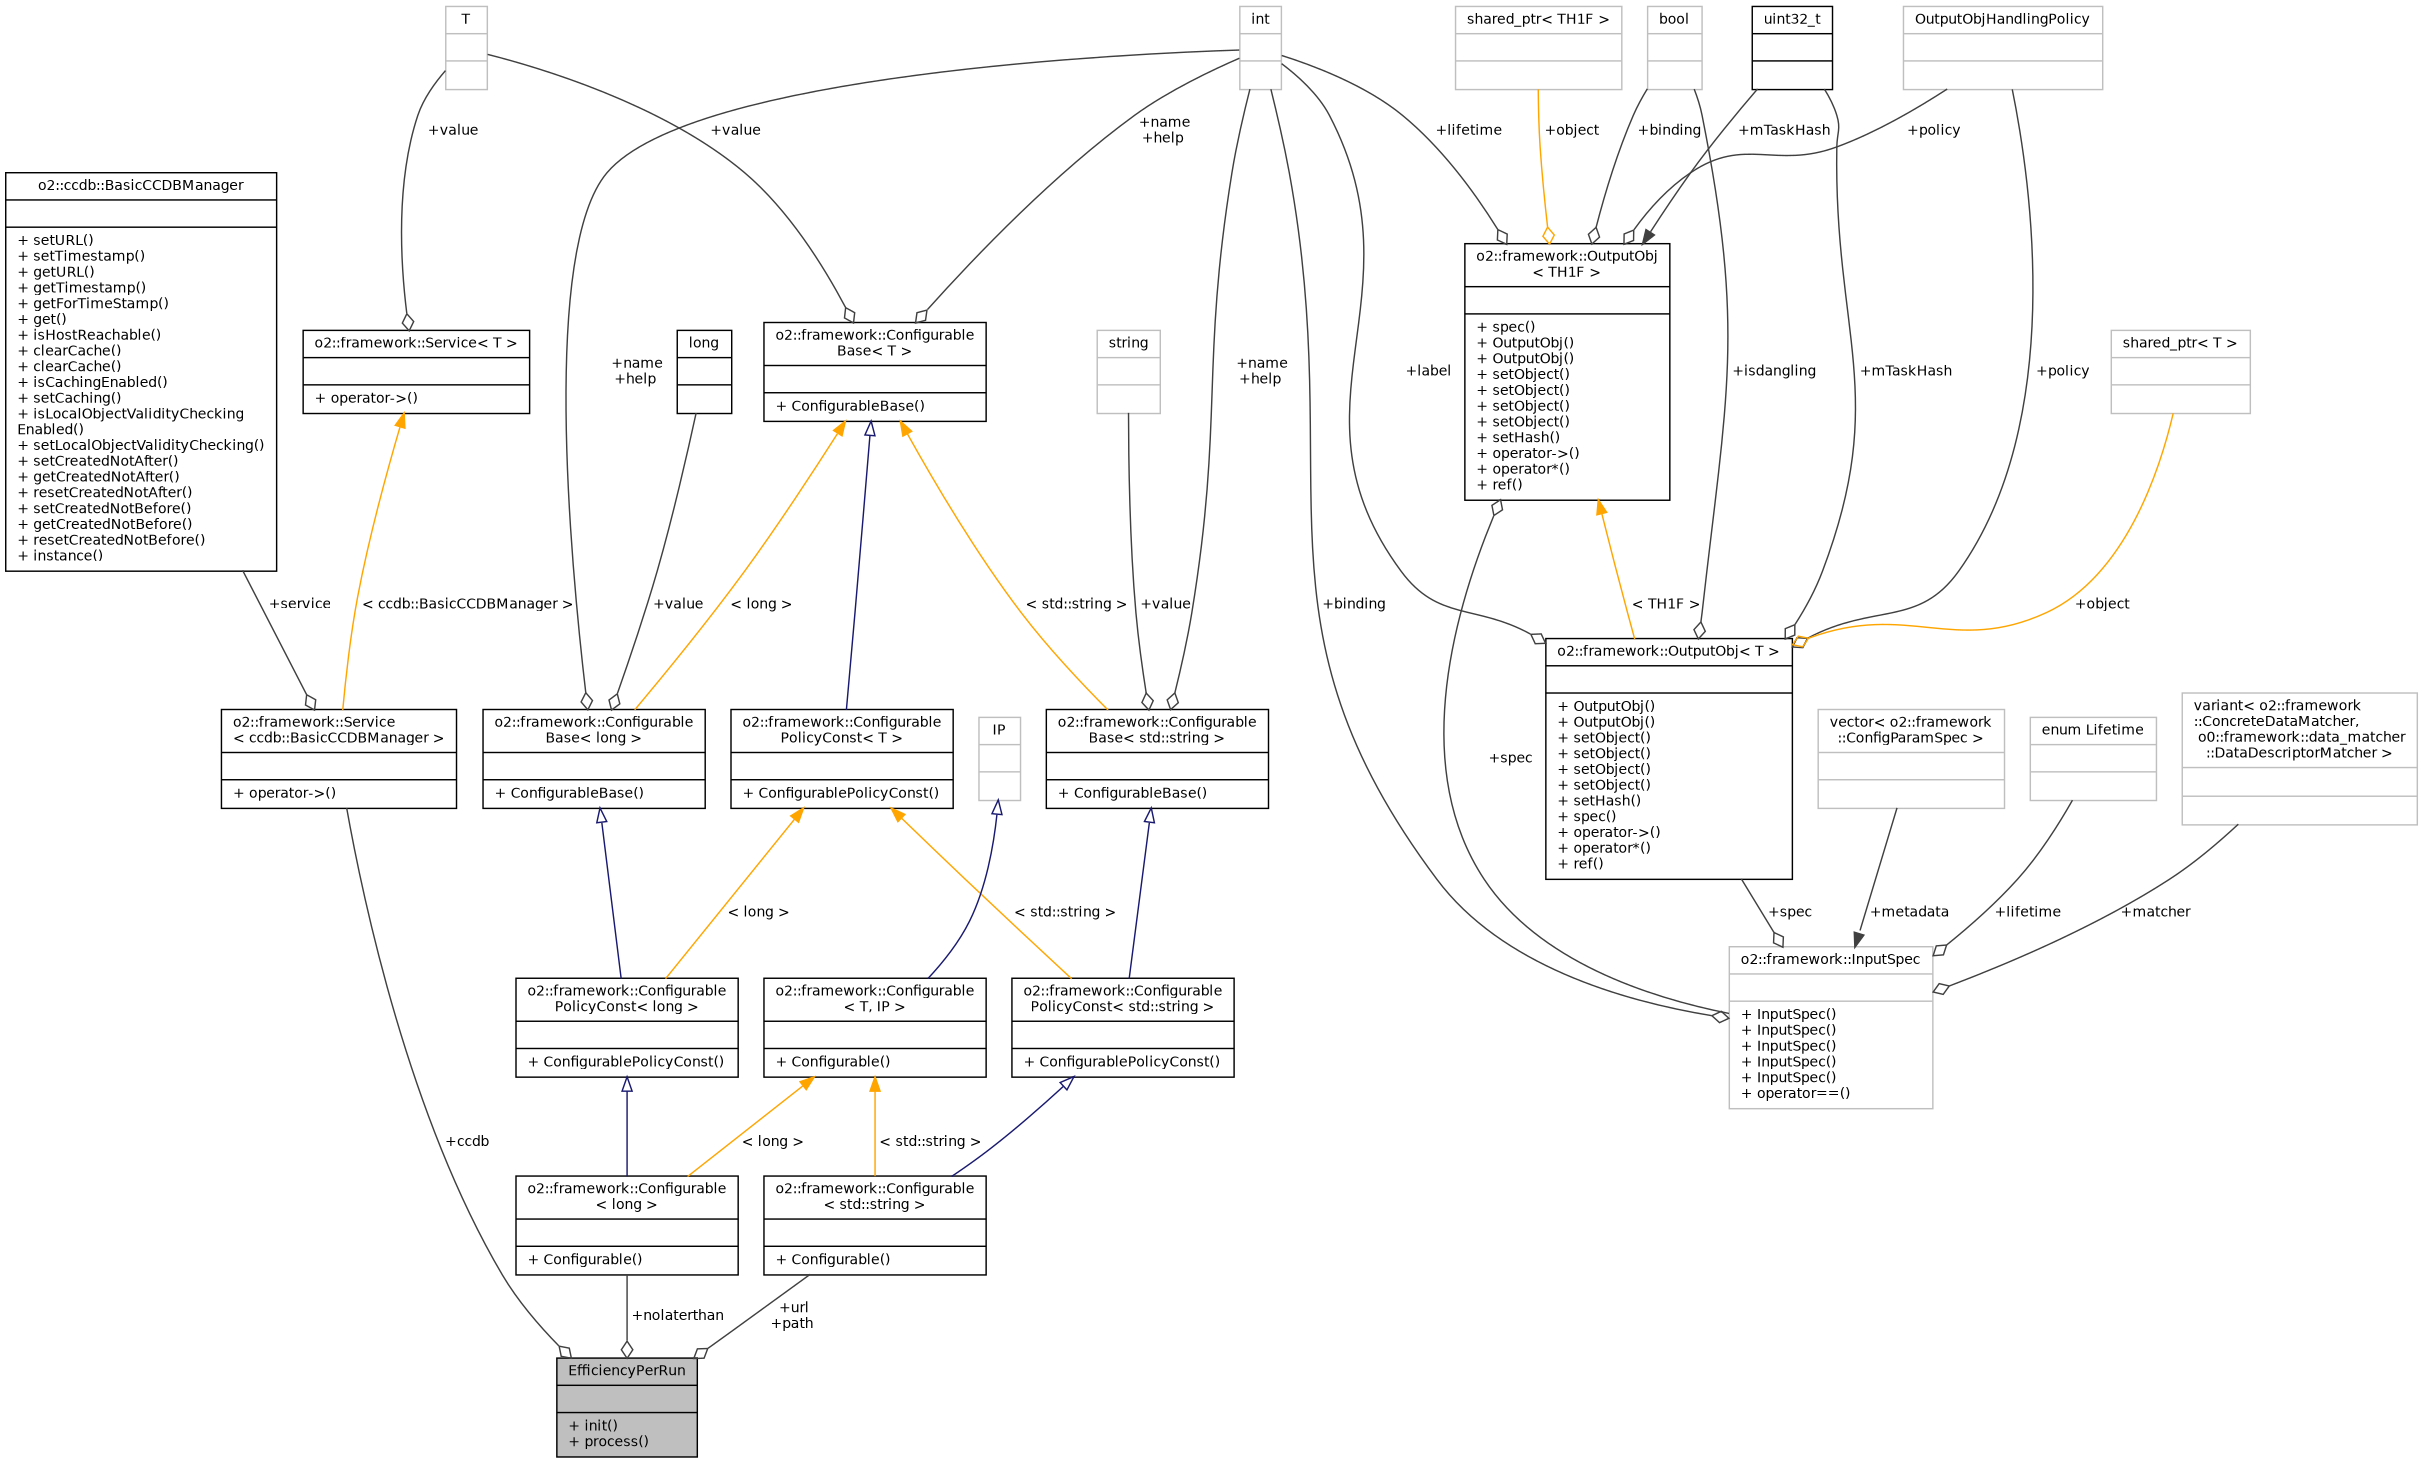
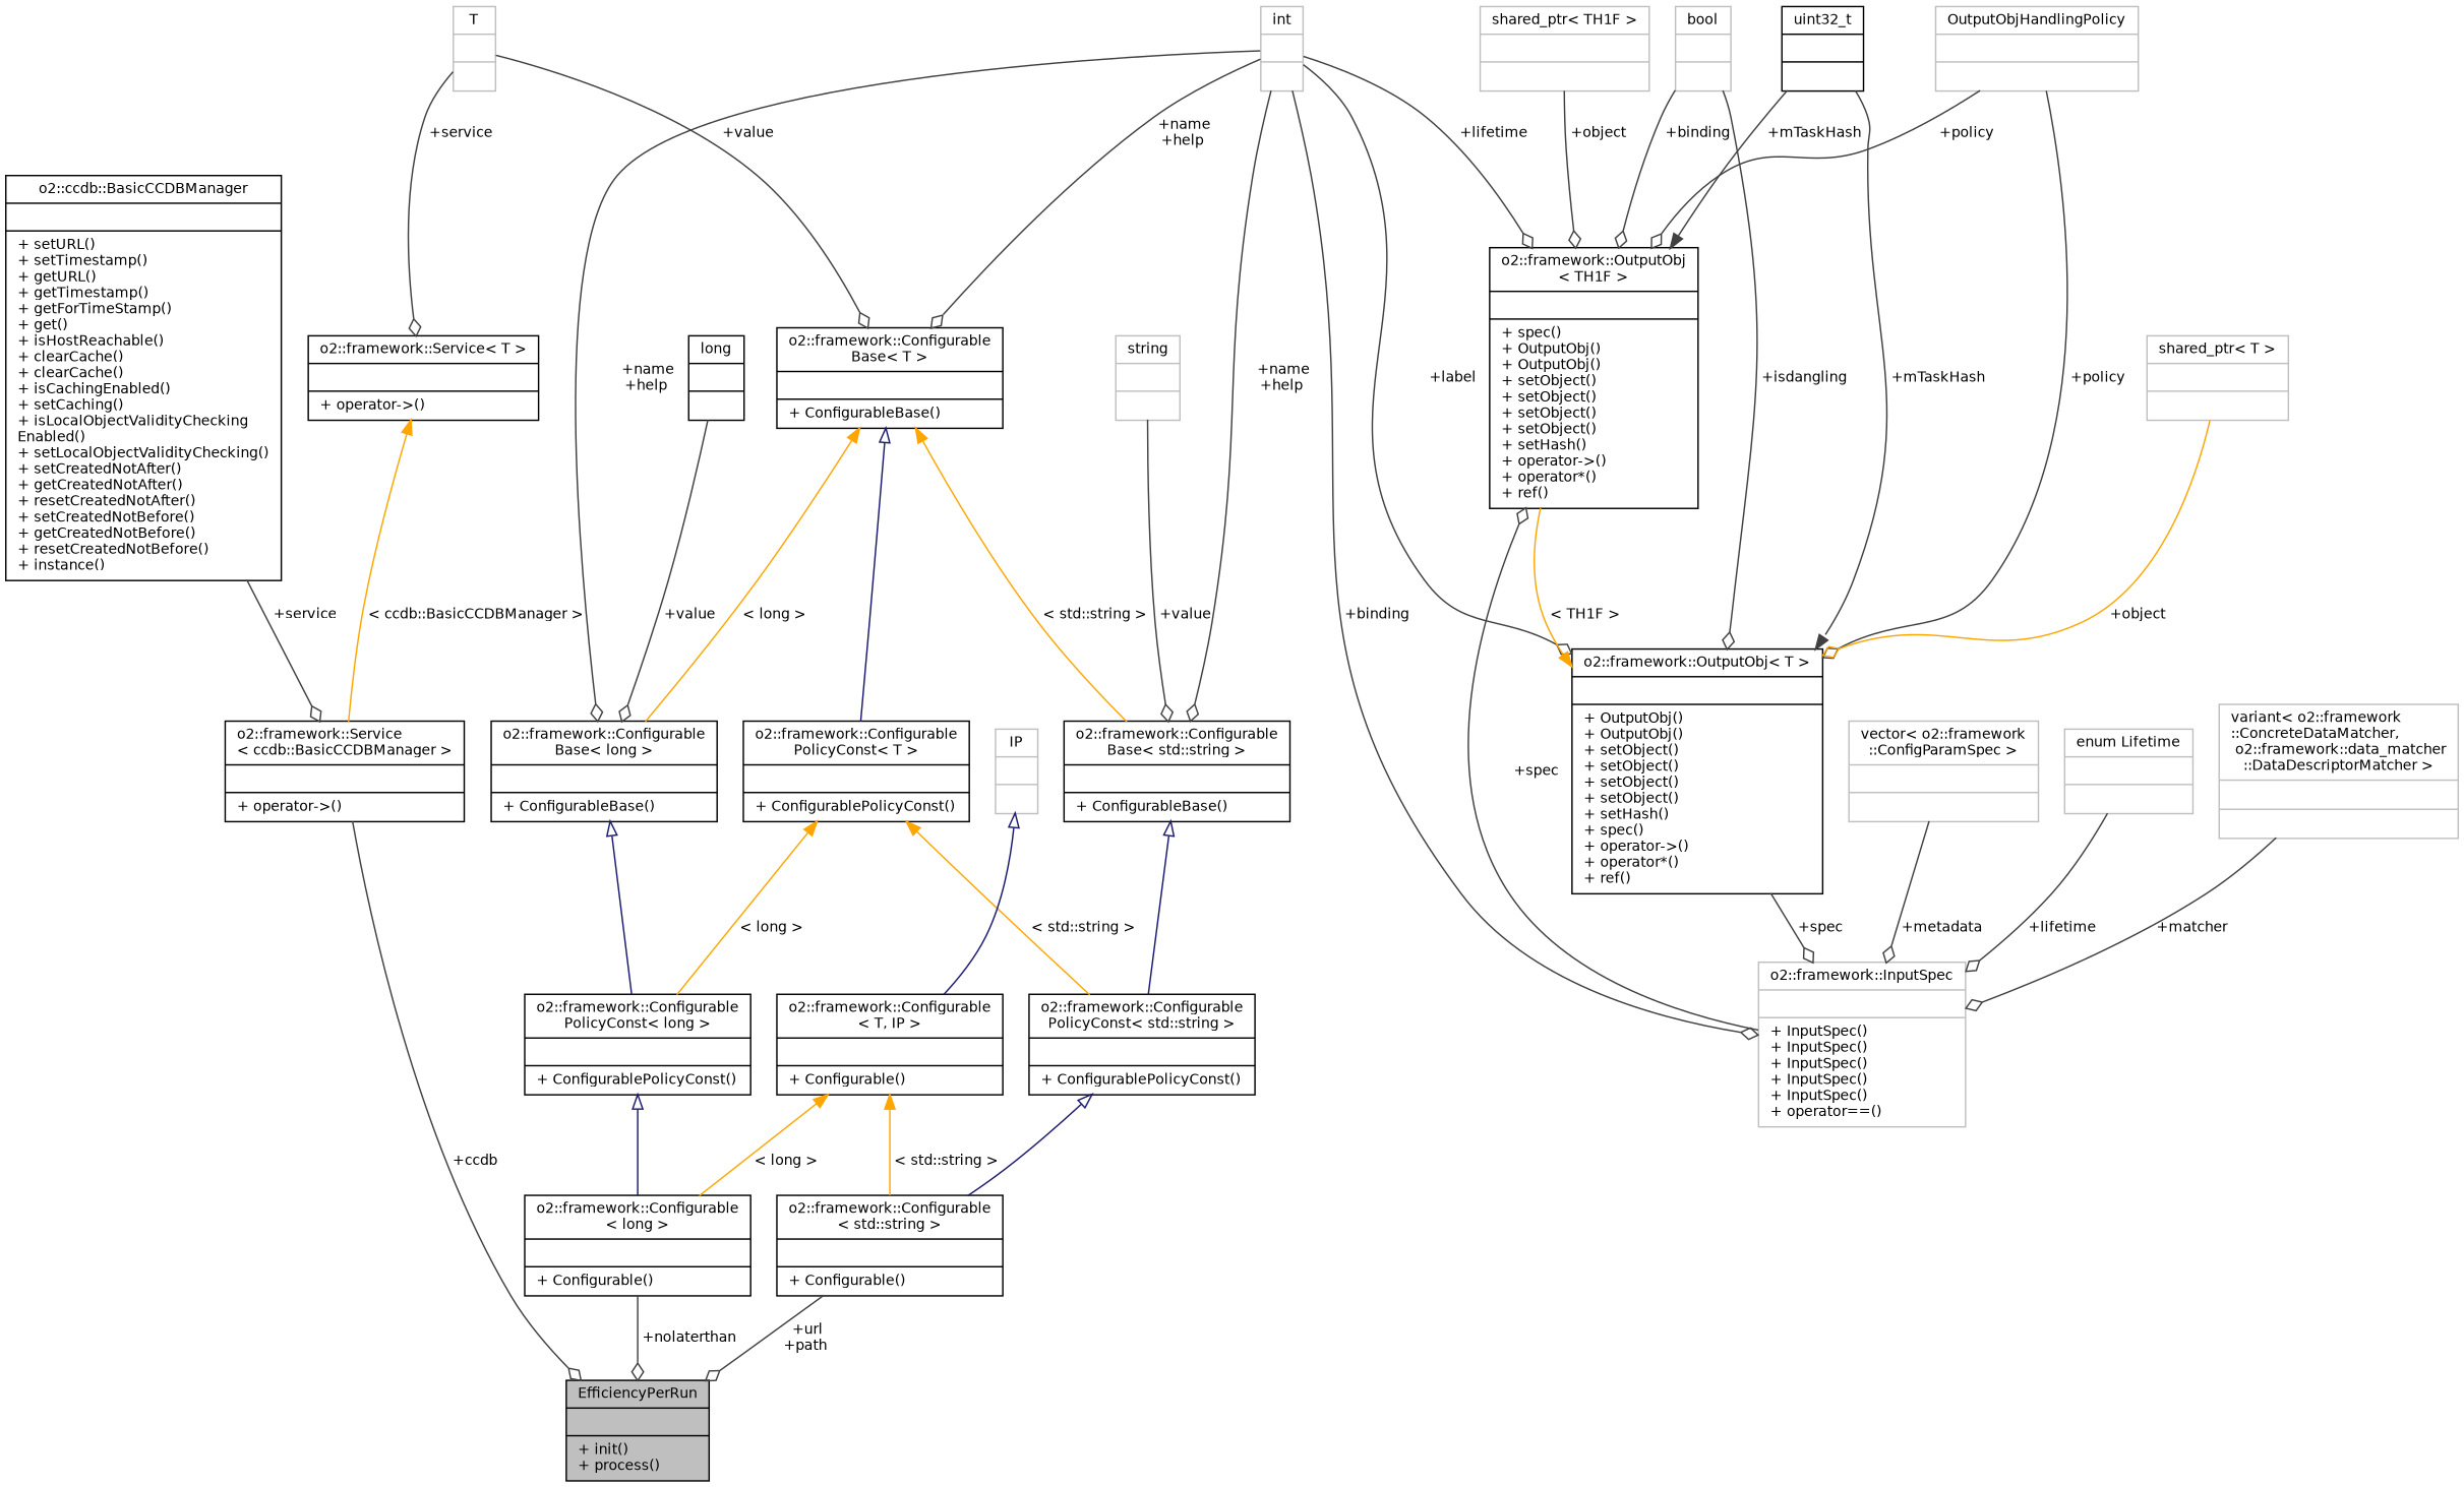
  digraph {
    node [color=black fontname=Helvetica fontsize=10 shape=record]
    edge [arrowhead=odiamond color=grey25 fontname=Helvetica fontsize=10 labelfontname=Helvetica labelfontsize=10 style=solid]
    n1 [fillcolor=grey75 fontcolor=black height=0.2 label="{EfficiencyPerRun\n||+ init()\l+ process()\l}" style=filled width=0.4]
    n2 [height=0.2 label="{o2::framework::Service\l\< ccdb::BasicCCDBManager \>\n||+ operator-\>()\l}" width=0.4]
    n3 [height=0.2 label="{o2::ccdb::BasicCCDBManager\n||+ setURL()\l+ setTimestamp()\l+ getURL()\l+ getTimestamp()\l+ getForTimeStamp()\l+ get()\l+ isHostReachable()\l+ clearCache()\l+ clearCache()\l+ isCachingEnabled()\l+ setCaching()\l+ isLocalObjectValidityChecking\lEnabled()\l+ setLocalObjectValidityChecking()\l+ setCreatedNotAfter()\l+ getCreatedNotAfter()\l+ resetCreatedNotAfter()\l+ setCreatedNotBefore()\l+ getCreatedNotBefore()\l+ resetCreatedNotBefore()\l+ instance()\l}" width=0.4]
    n4 [height=0.2 label="{o2::framework::Service\< T \>\n||+ operator-\>()\l}" width=0.4]
    n5 [color=grey75 height=0.2 label="{T\n||}" width=0.4]
    n6 [height=0.2 label="{o2::framework::Configurable\lBase\< T \>\n||+ ConfigurableBase()\l}" width=0.4]
    n7 [height=0.2 label="{o2::framework::Configurable\lBase\< std::string \>\n||+ ConfigurableBase()\l}" width=0.4]
    n8 [height=0.2 label="{o2::framework::Configurable\lBase\< long \>\n||+ ConfigurableBase()\l}" width=0.4]
    n9 [height=0.2 label="{o2::framework::Configurable\lPolicyConst\< T \>\n||+ ConfigurablePolicyConst()\l}" width=0.4]
    n10 [height=0.2 label="{o2::framework::Configurable\l\< std::string \>\n||+ Configurable()\l}" width=0.4]
    n11 [height=0.2 label="{o2::framework::Configurable\lPolicyConst\< std::string \>\n||+ ConfigurablePolicyConst()\l}" width=0.4]
    n12 [color=grey75 height=0.2 label="{int\n||}" width=0.4]
    n13 [height=0.2 label="{o2::framework::OutputObj\l\< TH1F \>\n||+ spec()\l+ OutputObj()\l+ OutputObj()\l+ setObject()\l+ setObject()\l+ setObject()\l+ setObject()\l+ setHash()\l+ operator-\>()\l+ operator*()\l+ ref()\l}" width=0.4]
    n14 [color=grey75 height=0.2 label="{o2::framework::InputSpec\n||+ InputSpec()\l+ InputSpec()\l+ InputSpec()\l+ InputSpec()\l+ InputSpec()\l+ operator==()\l}" width=0.4]
    n15 [height=0.2 label="{o2::framework::OutputObj\< T \>\n||+ OutputObj()\l+ OutputObj()\l+ setObject()\l+ setObject()\l+ setObject()\l+ setObject()\l+ setHash()\l+ spec()\l+ operator-\>()\l+ operator*()\l+ ref()\l}" width=0.4]
    n16 [height=0.2 label="{o2::framework::Configurable\lPolicyConst\< long \>\n||+ ConfigurablePolicyConst()\l}" width=0.4]
    n17 [color=grey75 height=0.2 label="{string\n||}" width=0.4]
    n18 [height=0.2 label="{o2::framework::Configurable\l\< long \>\n||+ Configurable()\l}" width=0.4]
    n19 [height=0.2 label="{o2::framework::Configurable\l\< T, IP \>\n||+ Configurable()\l}" width=0.4]
    n20 [color=grey75 height=0.2 label="{IP\n||}" width=0.4]
    n21 [color=grey75 height=0.2 label="{OutputObjHandlingPolicy\n||}" width=0.4]
    n22 [height=0.2 label="{uint32_t\n||}" width=0.4]
    n23 [color=grey75 height=0.2 label="{bool\n||}" width=0.4]
    n24 [color=grey75 height=0.2 label="{vector\< o2::framework\l::ConfigParamSpec \>\n||}" width=0.4]
    n25 [color=grey75 height=0.2 label="{enum Lifetime\n||}" width=0.4]
-   n26 [color=grey75 height=0.2 label="{variant\< o2::framework\l::ConcreteDataMatcher,\l o0::framework::data_matcher\l::DataDescriptorMatcher \>\n||}" width=0.4]
+   n26 [color=grey75 height=0.2 label="{variant\< o2::framework\l::ConcreteDataMatcher,\l o2::framework::data_matcher\l::DataDescriptorMatcher \>\n||}" width=0.4]
    n27 [color=grey75 height=0.2 label="{shared_ptr\< TH1F \>\n||}" width=0.4]
    n28 [color=grey75 height=0.2 label="{shared_ptr\< T \>\n||}" width=0.4]
    n29 [height=0.2 label="{long\n||}" width=0.4]
    n2 -> n1 [label=" +ccdb"]
    n3 -> n2 [label=" +service"]
    n4 -> n2 [color=orange dir=back label=" \< ccdb::BasicCCDBManager \>" arrowhead=""]
-   n5 -> n4 [label=" +value"]
+   n5 -> n4 [label=" +service"]
    n5 -> n6 [label=" +value"]
    n6 -> n7 [color=orange dir=back label=" \< std::string \>" arrowhead=""]
    n6 -> n8 [color=orange dir=back label=" \< long \>" arrowhead=""]
    n6 -> n9 [arrowtail=onormal color=midnightblue dir=back arrowhead=""]
    n7 -> n11 [arrowtail=onormal color=midnightblue dir=back arrowhead=""]
    n8 -> n16 [arrowtail=onormal color=midnightblue dir=back arrowhead=""]
    n9 -> n11 [color=orange dir=back label=" \< std::string \>" arrowhead=""]
    n9 -> n16 [color=orange dir=back label=" \< long \>" arrowhead=""]
    n10 -> n1 [label=" +url\n+path"]
    n11 -> n10 [arrowtail=onormal color=midnightblue dir=back arrowhead=""]
    n12 -> n6 [label=" +name\n+help"]
    n12 -> n7 [label=" +name\n+help"]
    n12 -> n8 [label=" +name\n+help"]
    n12 -> n13 [label=" +lifetime"]
    n12 -> n14 [label=" +binding"]
    n12 -> n15 [label=" +label"]
    n14 -> n13 [label=" +spec"]
-   n13 -> n15 [color=orange dir=back label=" \< TH1F \>" arrowhead=""]
+   n15 -> n13 [color=orange dir=back label=" \< TH1F \>" arrowhead=""]
    n15 -> n14 [label=" +spec"]
    n16 -> n18 [arrowtail=onormal color=midnightblue dir=back arrowhead=""]
    n17 -> n7 [label=" +value"]
    n18 -> n1 [label=" +nolaterthan"]
    n19 -> n10 [color=orange dir=back label=" \< std::string \>" arrowhead=""]
    n19 -> n18 [color=orange dir=back label=" \< long \>" arrowhead=""]
    n20 -> n19 [arrowtail=onormal color=midnightblue dir=back arrowhead=""]
    n21 -> n13 [label=" +policy"]
    n21 -> n15 [label=" +policy"]
    n22 -> n13 [arrowhead=normal label=" +mTaskHash"]
-   n22 -> n15 [label=" +mTaskHash"]
+   n22 -> n15 [arrowhead=normal label=" +mTaskHash"]
    n23 -> n13 [label=" +binding"]
    n23 -> n15 [label=" +isdangling"]
-   n24 -> n14 [arrowhead=normal label=" +metadata"]
+   n24 -> n14 [label=" +metadata"]
    n25 -> n14 [label=" +lifetime"]
    n26 -> n14 [label=" +matcher"]
-   n27 -> n13 [color=orange label=" +object"]
+   n27 -> n13 [label=" +object"]
    n28 -> n15 [color=orange label=" +object"]
    n29 -> n8 [label=" +value"]
  }
